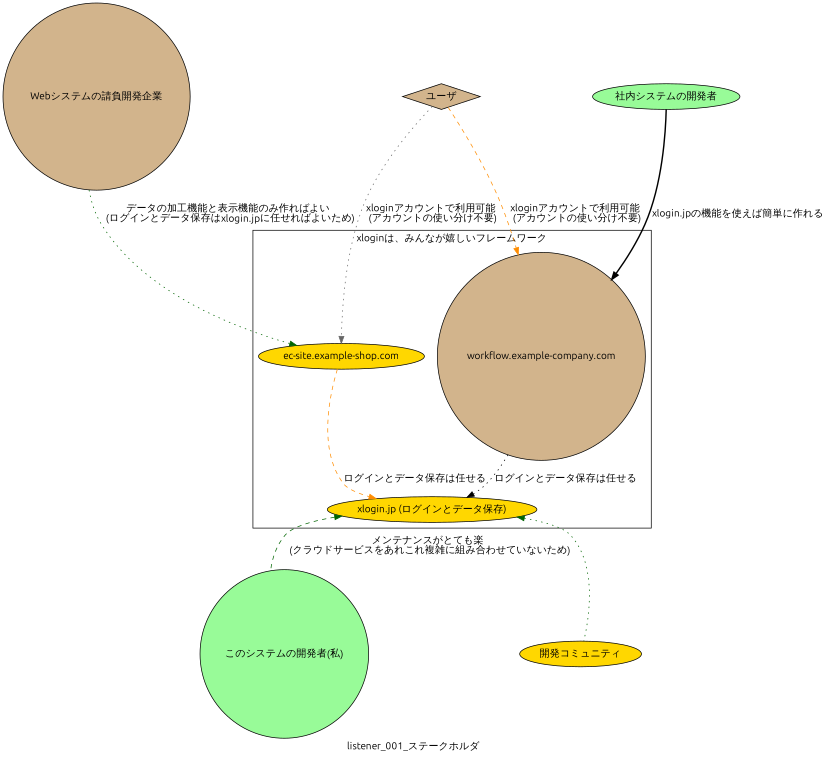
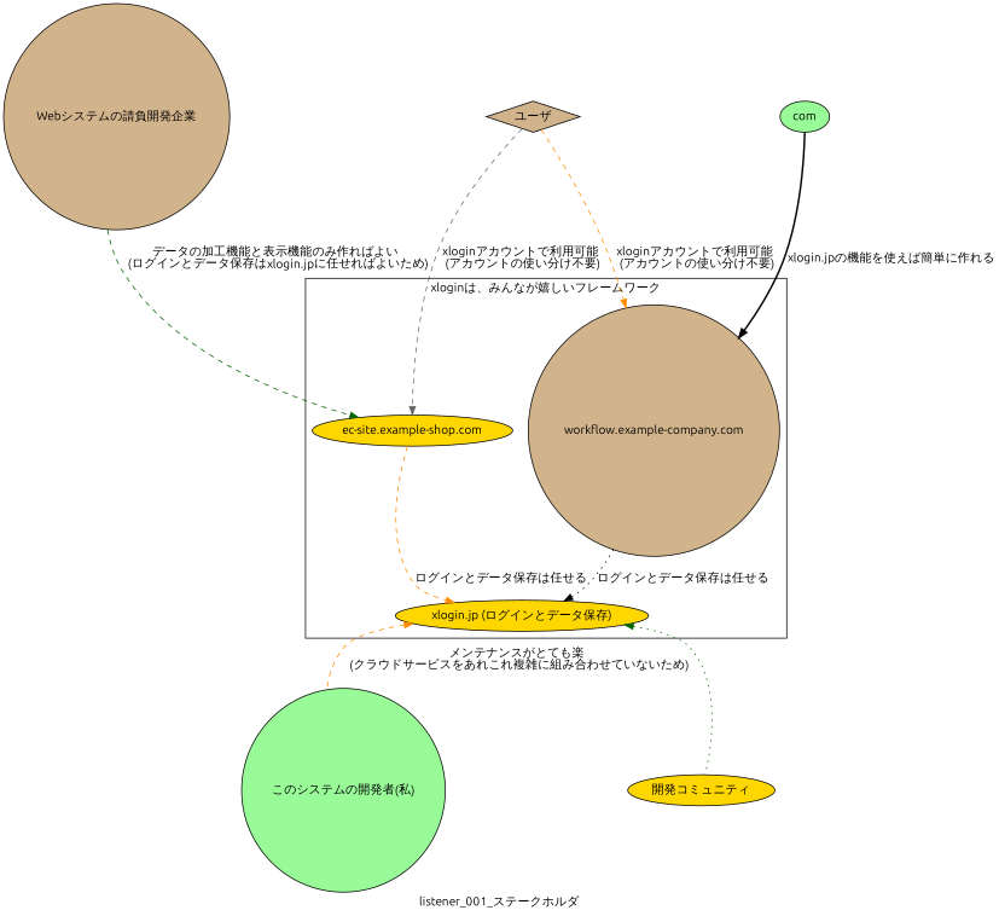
  digraph {
    fontname=Ubuntu
    label="listener_001_ステークホルダ"
    rankdir=TB
    node [fillcolor=tan fontname=Ubuntu shape=ellipse style=filled]
    edge [color=darkorange fontname=Ubuntu style=dashed]
    n1 [label="ユーザ" shape=diamond]
    n2 [label="Webシステムの請負開発企業" shape=circle]
-   n3 [fillcolor=palegreen label="社内システムの開発者"]
+   n3 [fillcolor=palegreen label=com]
    n4 [fillcolor=palegreen label="このシステムの開発者(私)" shape=circle]
    n5 [fillcolor=gold label="開発コミュニティ"]
    n6 [label="workflow.example-company.com" shape=circle]
    n7 [fillcolor=gold label="ec-site.example-shop.com"]
    n8 [fillcolor=gold label="xlogin.jp (ログインとデータ保存)"]
    subgraph sub_1 {
      rank=same
      n1
      n2
      n3
    }
    subgraph sub_2 {
      rank=same
      n4
      n5
    }
    subgraph cluster_3 {
      label="xloginは、みんなが嬉しいフレームワーク"
      n8
      subgraph sub_4 {
        label="xloginは、みんなが嬉しいフレームワーク"
        rank=same
        n6
        n7
      }
    }
    n1 -> n6 [label="xloginアカウントで利用可能\n  (アカウントの使い分け不要)"]
-   n1 -> n7 [color=gray40 label="xloginアカウントで利用可能\n  (アカウントの使い分け不要)" style=dotted]
-   n2 -> n7 [color=darkgreen label="データの加工機能と表示機能のみ作ればよい\n  (ログインとデータ保存はxlogin.jpに任せればよいため)" style=dotted]
+   n1 -> n7 [color=gray40 label="xloginアカウントで利用可能\n  (アカウントの使い分け不要)"]
+   n2 -> n7 [color=darkgreen label="データの加工機能と表示機能のみ作ればよい\n  (ログインとデータ保存はxlogin.jpに任せればよいため)"]
    n3 -> n6 [color=black label="xlogin.jpの機能を使えば簡単に作れる" style=bold]
    n6 -> n8 [color=black label="ログインとデータ保存は任せる" style=dotted]
    n7 -> n8 [label="ログインとデータ保存は任せる"]
-   n8 -> n4 [color=darkgreen dir=back label="メンテナンスがとても楽\n  (クラウドサービスをあれこれ複雑に組み合わせていないため)"]
+   n8 -> n4 [dir=back label="メンテナンスがとても楽\n  (クラウドサービスをあれこれ複雑に組み合わせていないため)"]
    n8 -> n5 [color=darkgreen dir=back style=dotted]
  }
